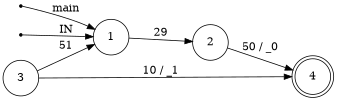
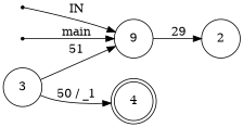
  digraph {
    rankdir=LR
    node [shape=circle fixedsize=true]
    ENTRY [shape=point fixedsize=""]
-   1 [height=0.65]
+   1 [height=0.65 label=9]
    2 [height=0.65]
    en_1 [shape=point fixedsize=""]
    4 [height=0.65 shape=doublecircle]
    3 [height=0.65]
    ENTRY -> 1 [label=IN]
    1 -> 2 [label=29]
-   2 -> 4 [label="50 / _0"]
    en_1 -> 1 [label=main]
    3 -> 1 [label=51]
-   3 -> 4 [label="10 / _1"]
+   3 -> 4 [label="50 / _1"]
  }
